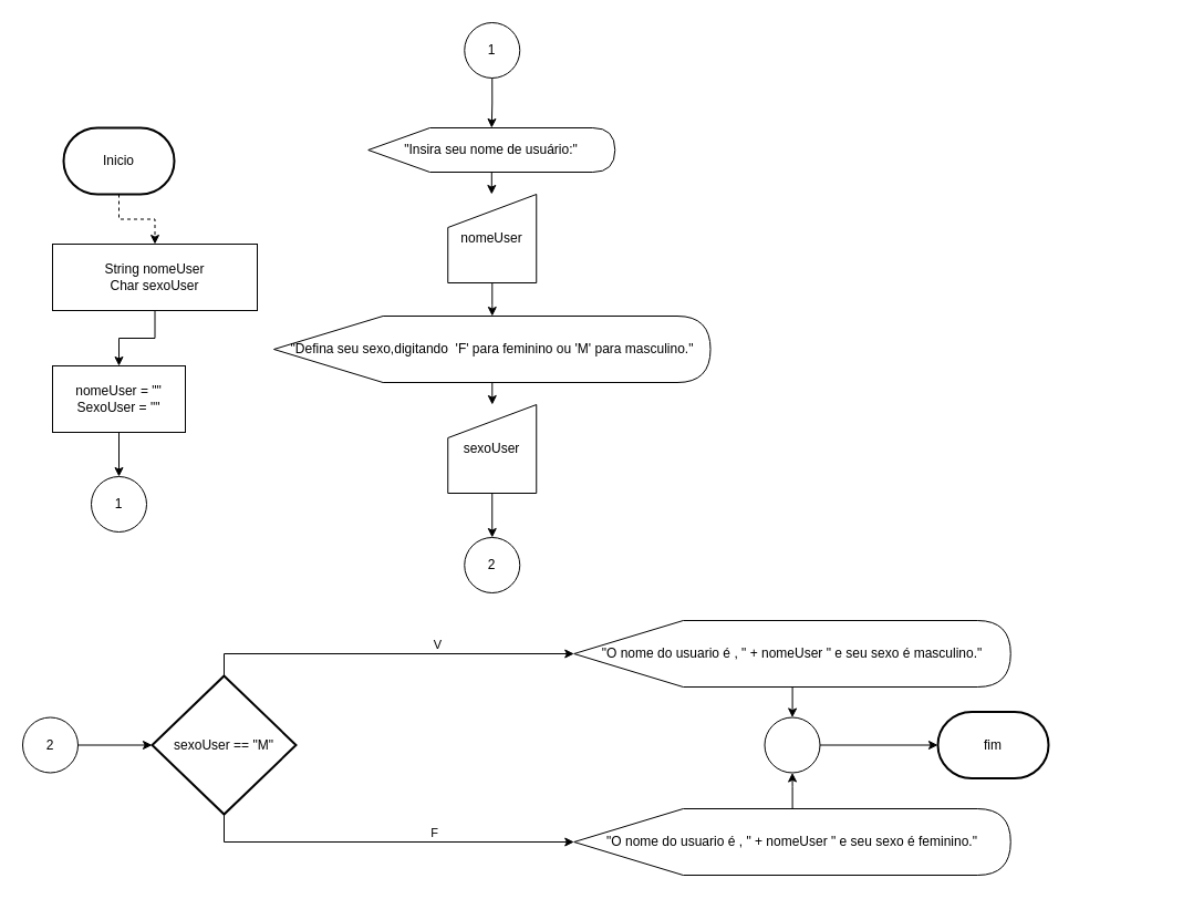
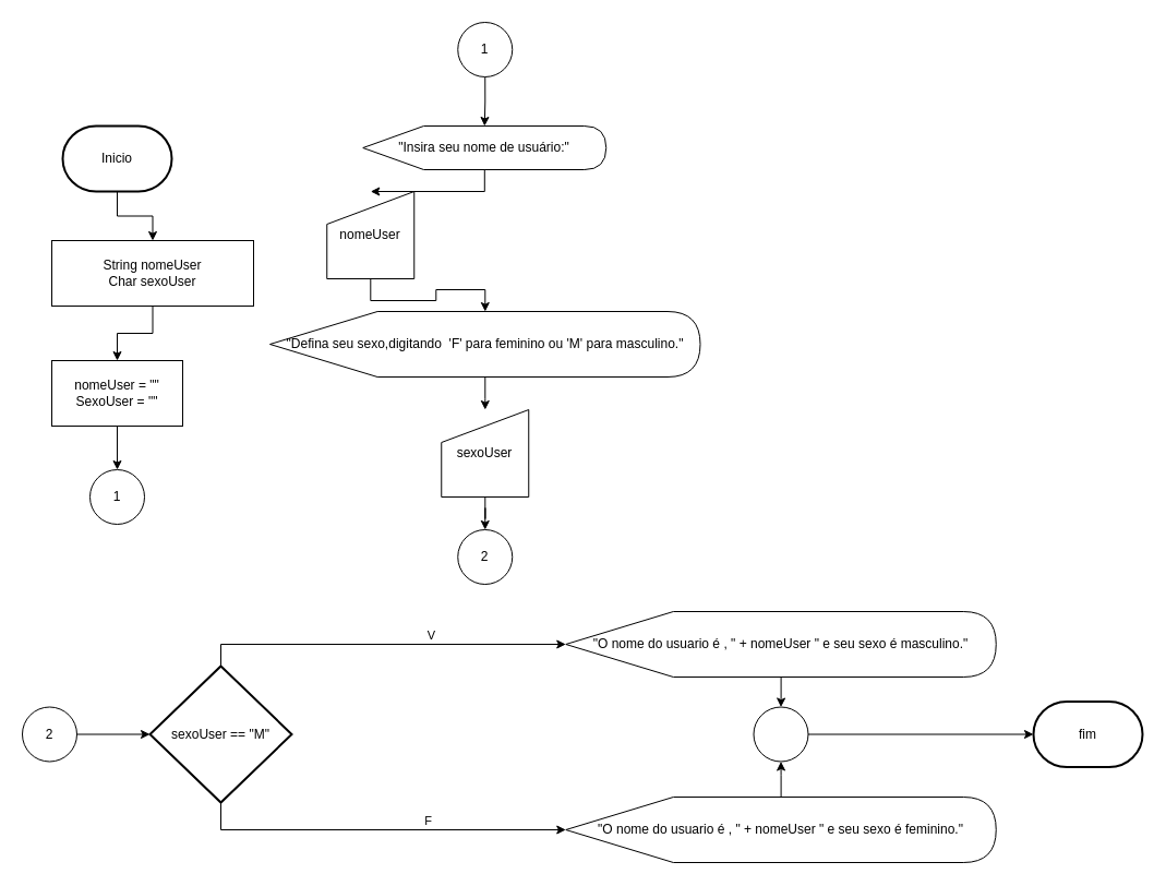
  <mxCell id="0" />
  <mxCell id="1" parent="0" />
- <mxCell id="2" value="" style="edgeStyle=orthogonalEdgeStyle;rounded=0;orthogonalLoop=1;jettySize=auto;html=1;dashed=1;" parent="1" source="3" target="5" edge="1"><mxGeometry relative="1" as="geometry" /></mxCell>
+ <mxCell id="2" value="" style="edgeStyle=orthogonalEdgeStyle;rounded=0;orthogonalLoop=1;jettySize=auto;html=1;" parent="1" source="3" target="5" edge="1"><mxGeometry relative="1" as="geometry" /></mxCell>
  <mxCell id="3" value="Inicio" style="strokeWidth=2;html=1;shape=mxgraph.flowchart.terminator;whiteSpace=wrap;" parent="1" vertex="1"><mxGeometry x="57" y="115" width="100" height="60" as="geometry" /></mxCell>
  <mxCell id="4" value="" style="edgeStyle=orthogonalEdgeStyle;rounded=0;orthogonalLoop=1;jettySize=auto;html=1;" parent="1" source="5" target="7" edge="1"><mxGeometry relative="1" as="geometry" /></mxCell>
  <mxCell id="5" value="String nomeUser&lt;div&gt;Char sexoUser&lt;/div&gt;" style="rounded=0;whiteSpace=wrap;html=1;" parent="1" vertex="1"><mxGeometry x="47" y="220" width="185" height="60" as="geometry" /></mxCell>
  <mxCell id="6" value="" style="edgeStyle=orthogonalEdgeStyle;rounded=0;orthogonalLoop=1;jettySize=auto;html=1;" parent="1" source="7" target="8" edge="1"><mxGeometry relative="1" as="geometry" /></mxCell>
  <mxCell id="7" value="nomeUser = &quot;&quot;&lt;div&gt;SexoUser = &quot;&quot;&lt;/div&gt;" style="rounded=0;whiteSpace=wrap;html=1;" parent="1" vertex="1"><mxGeometry x="47" y="330" width="120" height="60" as="geometry" /></mxCell>
  <mxCell id="8" value="1" style="ellipse;whiteSpace=wrap;html=1;aspect=fixed;" parent="1" vertex="1"><mxGeometry x="82" y="430" width="50" height="50" as="geometry" /></mxCell>
  <mxCell id="9" value="" style="edgeStyle=orthogonalEdgeStyle;rounded=0;orthogonalLoop=1;jettySize=auto;html=1;" parent="1" source="10" target="14" edge="1"><mxGeometry relative="1" as="geometry" /></mxCell>
  <mxCell id="10" value="1" style="ellipse;whiteSpace=wrap;html=1;aspect=fixed;" parent="1" vertex="1"><mxGeometry x="419.25" y="20" width="50" height="50" as="geometry" /></mxCell>
  <mxCell id="11" value="" style="edgeStyle=orthogonalEdgeStyle;rounded=0;orthogonalLoop=1;jettySize=auto;html=1;" parent="1" source="12" target="18" edge="1"><mxGeometry relative="1" as="geometry" /></mxCell>
  <mxCell id="12" value="&quot;Defina seu sexo,digitando&amp;nbsp; 'F' para feminino ou 'M' para masculino.&quot;" style="shape=display;whiteSpace=wrap;html=1;" parent="1" vertex="1"><mxGeometry x="247" y="285" width="394.5" height="60" as="geometry" /></mxCell>
  <mxCell id="13" value="" style="edgeStyle=orthogonalEdgeStyle;rounded=0;orthogonalLoop=1;jettySize=auto;html=1;" parent="1" source="14" target="16" edge="1"><mxGeometry relative="1" as="geometry" /></mxCell>
  <mxCell id="14" value="&quot;Insira seu nome de usuário:&quot;" style="shape=display;whiteSpace=wrap;html=1;" parent="1" vertex="1"><mxGeometry x="332.25" y="115" width="223" height="40" as="geometry" /></mxCell>
  <mxCell id="15" value="" style="edgeStyle=orthogonalEdgeStyle;rounded=0;orthogonalLoop=1;jettySize=auto;html=1;" parent="1" source="16" target="12" edge="1"><mxGeometry relative="1" as="geometry" /></mxCell>
- <mxCell id="16" value="nomeUser" style="shape=manualInput;whiteSpace=wrap;html=1;" parent="1" vertex="1"><mxGeometry x="404.25" y="175" width="80" height="80" as="geometry" /></mxCell>
+ <mxCell id="16" value="nomeUser" style="shape=manualInput;whiteSpace=wrap;html=1;" parent="1" vertex="1"><mxGeometry x="299.25" y="175" width="80" height="80" as="geometry" /></mxCell>
  <mxCell id="17" value="" style="edgeStyle=orthogonalEdgeStyle;rounded=0;orthogonalLoop=1;jettySize=auto;html=1;" parent="1" source="18" target="19" edge="1"><mxGeometry relative="1" as="geometry" /></mxCell>
- <mxCell id="18" value="sexoUser" style="shape=manualInput;whiteSpace=wrap;html=1;" parent="1" vertex="1"><mxGeometry x="404.25" y="365" width="80" height="80" as="geometry" /></mxCell>
+ <mxCell id="18" value="sexoUser" style="shape=manualInput;whiteSpace=wrap;html=1;" parent="1" vertex="1"><mxGeometry x="404.25" y="375" width="80" height="80" as="geometry" /></mxCell>
  <mxCell id="19" value="2" style="ellipse;whiteSpace=wrap;html=1;aspect=fixed;" parent="1" vertex="1"><mxGeometry x="419.25" y="485" width="50" height="50" as="geometry" /></mxCell>
  <mxCell id="20" value="" style="edgeStyle=orthogonalEdgeStyle;rounded=0;orthogonalLoop=1;jettySize=auto;html=1;" parent="1" source="21" target="24" edge="1"><mxGeometry relative="1" as="geometry" /></mxCell>
  <mxCell id="21" value="2" style="ellipse;whiteSpace=wrap;html=1;aspect=fixed;" parent="1" vertex="1"><mxGeometry x="20" y="647.5" width="50" height="50" as="geometry" /></mxCell>
  <mxCell id="22" style="edgeStyle=orthogonalEdgeStyle;rounded=0;orthogonalLoop=1;jettySize=auto;html=1;exitX=0.5;exitY=1;exitDx=0;exitDy=0;exitPerimeter=0;" parent="1" source="24" target="28" edge="1"><mxGeometry relative="1" as="geometry" /></mxCell>
  <mxCell id="23" value="F" style="edgeLabel;html=1;align=center;verticalAlign=middle;resizable=0;points=[];" parent="22" vertex="1" connectable="0"><mxGeometry x="0.254" y="1" relative="1" as="geometry"><mxPoint y="-8" as="offset" /></mxGeometry></mxCell>
  <mxCell id="24" value="sexoUser == &quot;M&quot;" style="strokeWidth=2;html=1;shape=mxgraph.flowchart.decision;whiteSpace=wrap;" parent="1" vertex="1"><mxGeometry x="137" y="610" width="130" height="125" as="geometry" /></mxCell>
  <mxCell id="25" value="" style="edgeStyle=orthogonalEdgeStyle;rounded=0;orthogonalLoop=1;jettySize=auto;html=1;" parent="1" source="26" target="31" edge="1"><mxGeometry relative="1" as="geometry" /></mxCell>
  <mxCell id="26" value="&quot;O nome do usuario é , &quot; + nomeUser &quot; e seu sexo é masculino.&quot;" style="shape=display;whiteSpace=wrap;html=1;size=0.25;" parent="1" vertex="1"><mxGeometry x="518.25" y="560" width="394.5" height="60" as="geometry" /></mxCell>
  <mxCell id="27" value="" style="edgeStyle=orthogonalEdgeStyle;rounded=0;orthogonalLoop=1;jettySize=auto;html=1;" parent="1" source="28" target="31" edge="1"><mxGeometry relative="1" as="geometry" /></mxCell>
  <mxCell id="28" value="&quot;O nome do usuario é , &quot; + nomeUser &quot; e seu sexo é feminino.&quot;" style="shape=display;whiteSpace=wrap;html=1;" parent="1" vertex="1"><mxGeometry x="518.25" y="730" width="394.5" height="60" as="geometry" /></mxCell>
  <mxCell id="29" style="edgeStyle=orthogonalEdgeStyle;rounded=0;orthogonalLoop=1;jettySize=auto;html=1;exitX=0.5;exitY=0;exitDx=0;exitDy=0;exitPerimeter=0;entryX=0;entryY=0.5;entryDx=0;entryDy=0;entryPerimeter=0;" parent="1" source="24" target="26" edge="1"><mxGeometry relative="1" as="geometry" /></mxCell>
  <mxCell id="30" value="V" style="edgeLabel;html=1;align=center;verticalAlign=middle;resizable=0;points=[];" parent="29" vertex="1" connectable="0"><mxGeometry x="0.261" relative="1" as="geometry"><mxPoint y="-9" as="offset" /></mxGeometry></mxCell>
  <mxCell id="31" value="" style="ellipse;whiteSpace=wrap;html=1;aspect=fixed;" parent="1" vertex="1"><mxGeometry x="690.5" y="647.5" width="50" height="50" as="geometry" /></mxCell>
- <mxCell id="32" value="fim" style="strokeWidth=2;html=1;shape=mxgraph.flowchart.terminator;whiteSpace=wrap;" parent="1" vertex="1"><mxGeometry x="847" y="642.5" width="100" height="60" as="geometry" /></mxCell>
+ <mxCell id="32" value="fim" style="strokeWidth=2;html=1;shape=mxgraph.flowchart.terminator;whiteSpace=wrap;" parent="1" vertex="1"><mxGeometry x="947" y="642.5" width="100" height="60" as="geometry" /></mxCell>
  <mxCell id="33" style="edgeStyle=orthogonalEdgeStyle;rounded=0;orthogonalLoop=1;jettySize=auto;html=1;exitX=1;exitY=0.5;exitDx=0;exitDy=0;entryX=0;entryY=0.5;entryDx=0;entryDy=0;entryPerimeter=0;" parent="1" source="31" target="32" edge="1"><mxGeometry relative="1" as="geometry" /></mxCell>
